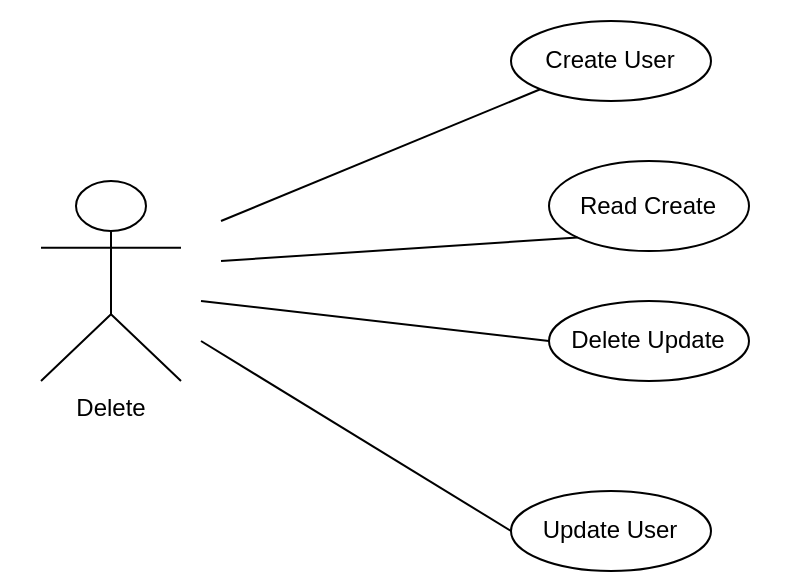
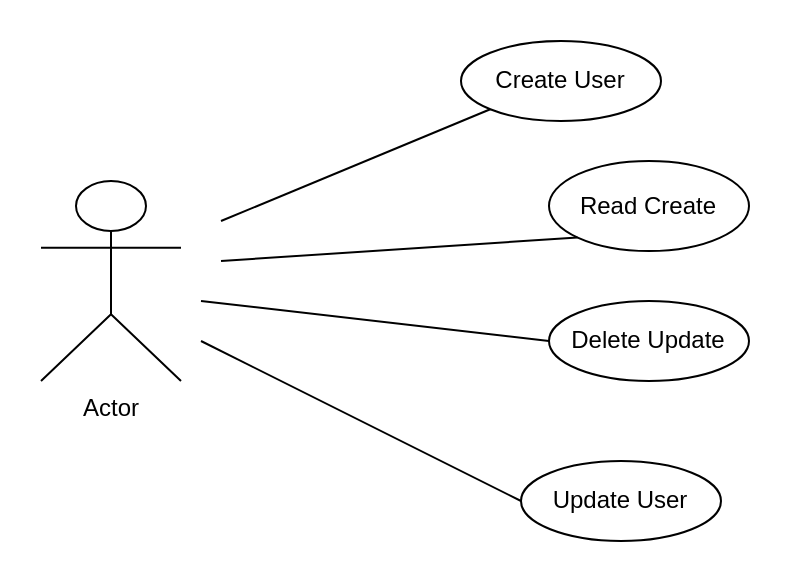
  <mxCell id="0" />
  <mxCell id="1" parent="0" />
- <mxCell id="2" value="Delete" style="shape=umlActor;verticalLabelPosition=bottom;verticalAlign=top;html=1;outlineConnect=0;" vertex="1" parent="1"><mxGeometry x="20" y="90" width="70" height="100" as="geometry" /></mxCell>
- <mxCell id="3" value="Create User" style="ellipse;whiteSpace=wrap;html=1;" vertex="1" parent="1"><mxGeometry x="255" y="10" width="100" height="40" as="geometry" /></mxCell>
+ <mxCell id="2" value="Actor" style="shape=umlActor;verticalLabelPosition=bottom;verticalAlign=top;html=1;outlineConnect=0;" vertex="1" parent="1"><mxGeometry x="20" y="90" width="70" height="100" as="geometry" /></mxCell>
+ <mxCell id="3" value="Create User" style="ellipse;whiteSpace=wrap;html=1;" vertex="1" parent="1"><mxGeometry x="230" y="20" width="100" height="40" as="geometry" /></mxCell>
  <mxCell id="4" value="Delete Update" style="ellipse;whiteSpace=wrap;html=1;" vertex="1" parent="1"><mxGeometry x="274" y="150" width="100" height="40" as="geometry" /></mxCell>
  <mxCell id="5" value="Read Create" style="ellipse;whiteSpace=wrap;html=1;" vertex="1" parent="1"><mxGeometry x="274" y="80" width="100" height="45" as="geometry" /></mxCell>
- <mxCell id="6" value="Update User" style="ellipse;whiteSpace=wrap;html=1;" vertex="1" parent="1"><mxGeometry x="255" y="245" width="100" height="40" as="geometry" /></mxCell>
+ <mxCell id="6" value="Update User" style="ellipse;whiteSpace=wrap;html=1;" vertex="1" parent="1"><mxGeometry x="260" y="230" width="100" height="40" as="geometry" /></mxCell>
  <mxCell id="7" value="" style="endArrow=none;html=1;rounded=0;entryX=0;entryY=1;entryDx=0;entryDy=0;" edge="1" parent="1" target="3"><mxGeometry width="50" height="50" relative="1" as="geometry"><mxPoint x="110" y="110" as="sourcePoint" /><mxPoint x="190" y="70" as="targetPoint" /></mxGeometry></mxCell>
  <mxCell id="8" value="" style="endArrow=none;html=1;rounded=0;entryX=0;entryY=1;entryDx=0;entryDy=0;" edge="1" parent="1" target="5"><mxGeometry width="50" height="50" relative="1" as="geometry"><mxPoint x="110" y="130" as="sourcePoint" /><mxPoint x="200" y="125" as="targetPoint" /></mxGeometry></mxCell>
  <mxCell id="9" value="" style="endArrow=none;html=1;rounded=0;entryX=0;entryY=0.5;entryDx=0;entryDy=0;" edge="1" parent="1" target="4"><mxGeometry width="50" height="50" relative="1" as="geometry"><mxPoint x="100" y="150.004" as="sourcePoint" /><mxPoint x="274" y="174.98" as="targetPoint" /></mxGeometry></mxCell>
  <mxCell id="10" value="" style="endArrow=none;html=1;rounded=0;entryX=0;entryY=0.5;entryDx=0;entryDy=0;" edge="1" parent="1" target="6"><mxGeometry width="50" height="50" relative="1" as="geometry"><mxPoint x="100" y="170" as="sourcePoint" /><mxPoint x="180" y="170" as="targetPoint" /></mxGeometry></mxCell>
